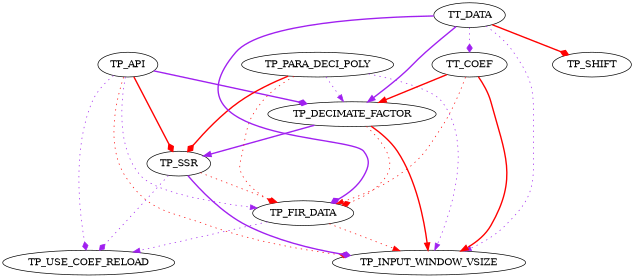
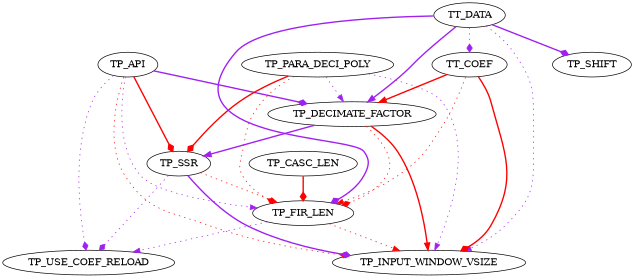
  digraph {
    edge [arrowhead=diamond color=purple style=dotted]
    TP_API
    TP_SSR
    TP_DECIMATE_FACTOR
-   TP_FIR_LEN [label=TP_FIR_DATA]
+   TP_FIR_LEN
    TP_USE_COEF_RELOAD
    TP_INPUT_WINDOW_VSIZE
    TP_PARA_DECI_POLY
    TT_DATA
    TT_COEF
    TP_SHIFT
+   TP_CASC_LEN
    TP_API -> TP_SSR [color=red style=bold]
    TP_API -> TP_DECIMATE_FACTOR [style=bold]
    TP_API -> TP_FIR_LEN [arrowhead=normal]
    TP_API -> TP_USE_COEF_RELOAD
    TP_API -> TP_INPUT_WINDOW_VSIZE [color=red]
    TP_SSR -> TP_FIR_LEN [arrowhead=normal color=red]
    TP_SSR -> TP_USE_COEF_RELOAD
    TP_SSR -> TP_INPUT_WINDOW_VSIZE [style=bold]
    TP_DECIMATE_FACTOR -> TP_SSR [arrowhead=normal style=bold]
    TP_DECIMATE_FACTOR -> TP_FIR_LEN [color=red]
    TP_DECIMATE_FACTOR -> TP_INPUT_WINDOW_VSIZE [arrowhead=normal color=red style=bold]
    TP_FIR_LEN -> TP_USE_COEF_RELOAD [arrowhead=normal]
    TP_FIR_LEN -> TP_INPUT_WINDOW_VSIZE [arrowhead=normal color=red]
    TP_PARA_DECI_POLY -> TP_SSR [color=red style=bold]
    TP_PARA_DECI_POLY -> TP_DECIMATE_FACTOR [arrowhead=normal]
    TP_PARA_DECI_POLY -> TP_FIR_LEN [color=red]
    TP_PARA_DECI_POLY -> TP_INPUT_WINDOW_VSIZE [arrowhead=normal]
    TT_DATA -> TP_DECIMATE_FACTOR [arrowhead=normal style=bold]
    TT_DATA -> TP_FIR_LEN [style=bold]
    TT_DATA -> TP_INPUT_WINDOW_VSIZE [arrowhead=normal]
    TT_DATA -> TT_COEF
-   TT_DATA -> TP_SHIFT [color=red style=bold]
+   TT_DATA -> TP_SHIFT [style=bold]
    TT_COEF -> TP_DECIMATE_FACTOR [arrowhead=normal color=red style=bold]
    TT_COEF -> TP_FIR_LEN [arrowhead=normal color=red]
-   TT_COEF -> TP_INPUT_WINDOW_VSIZE [arrowhead=normal color=red style=bold]
+   TT_COEF -> TP_INPUT_WINDOW_VSIZE [color=red style=bold]
+   TP_CASC_LEN -> TP_FIR_LEN [color=red style=bold]
  }
